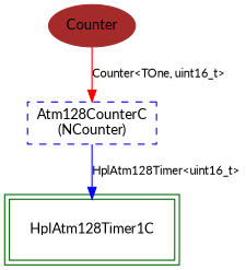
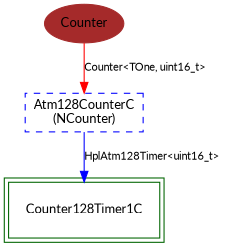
  digraph {
    fontname=Lato
    node [fontsize=12 shape=box fontname=Lato]
    edge [fontsize=10 fontname=Lato]
    n1 [label=Counter shape=ellipse style=filled color=brown]
    n2 [label="Atm128CounterC\n(NCounter)" style=dashed color=blue]
-   HplAtm128Timer1C [peripheries=2 color=darkgreen]
+   HplAtm128Timer1C [peripheries=2 color=darkgreen label=Counter128Timer1C]
    n1 -> n2 [label="Counter<TOne, uint16_t>" color=red]
    n2 -> HplAtm128Timer1C [label="HplAtm128Timer<uint16_t>" color=blue]
  }
